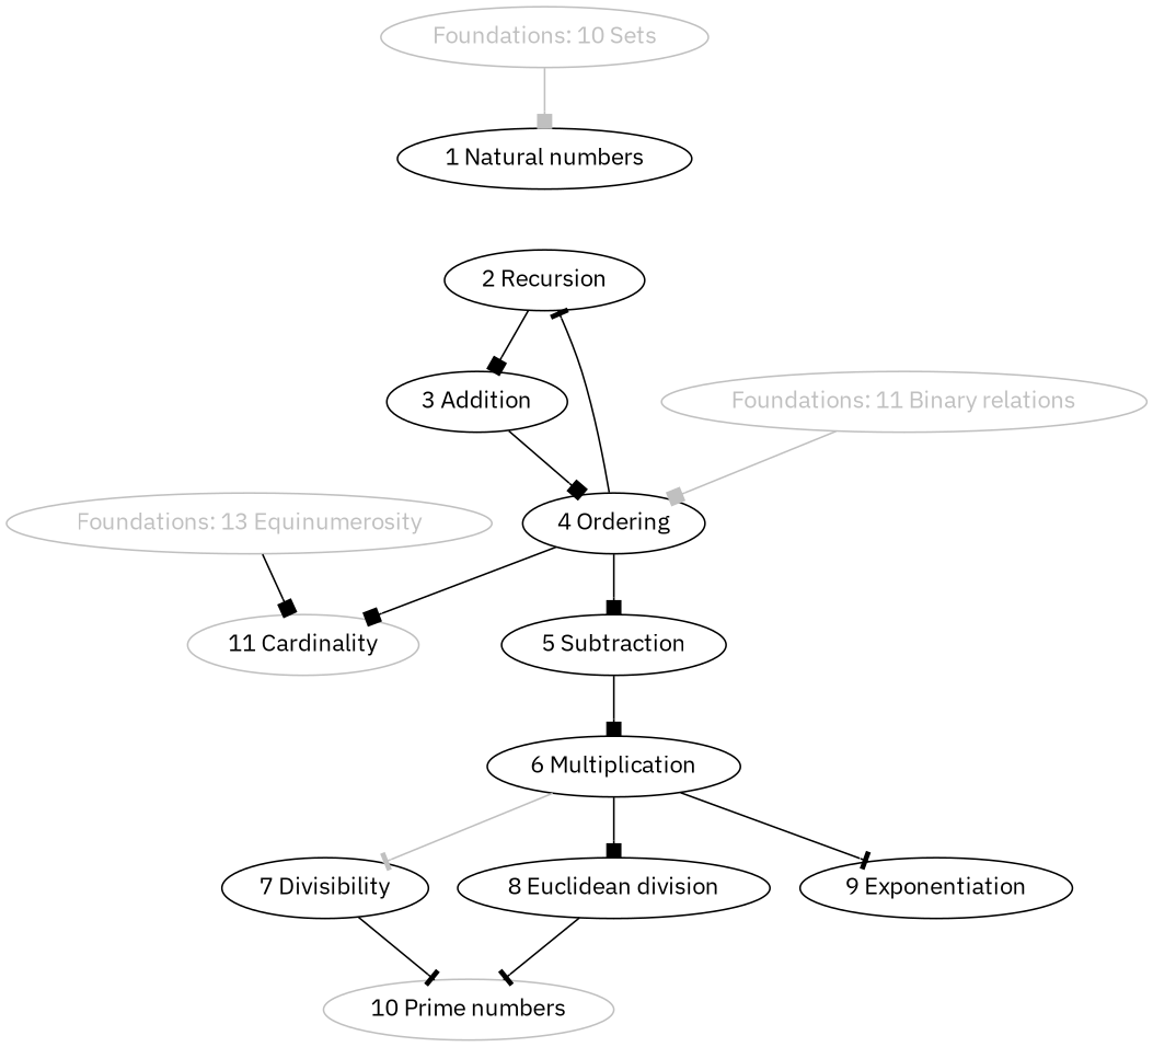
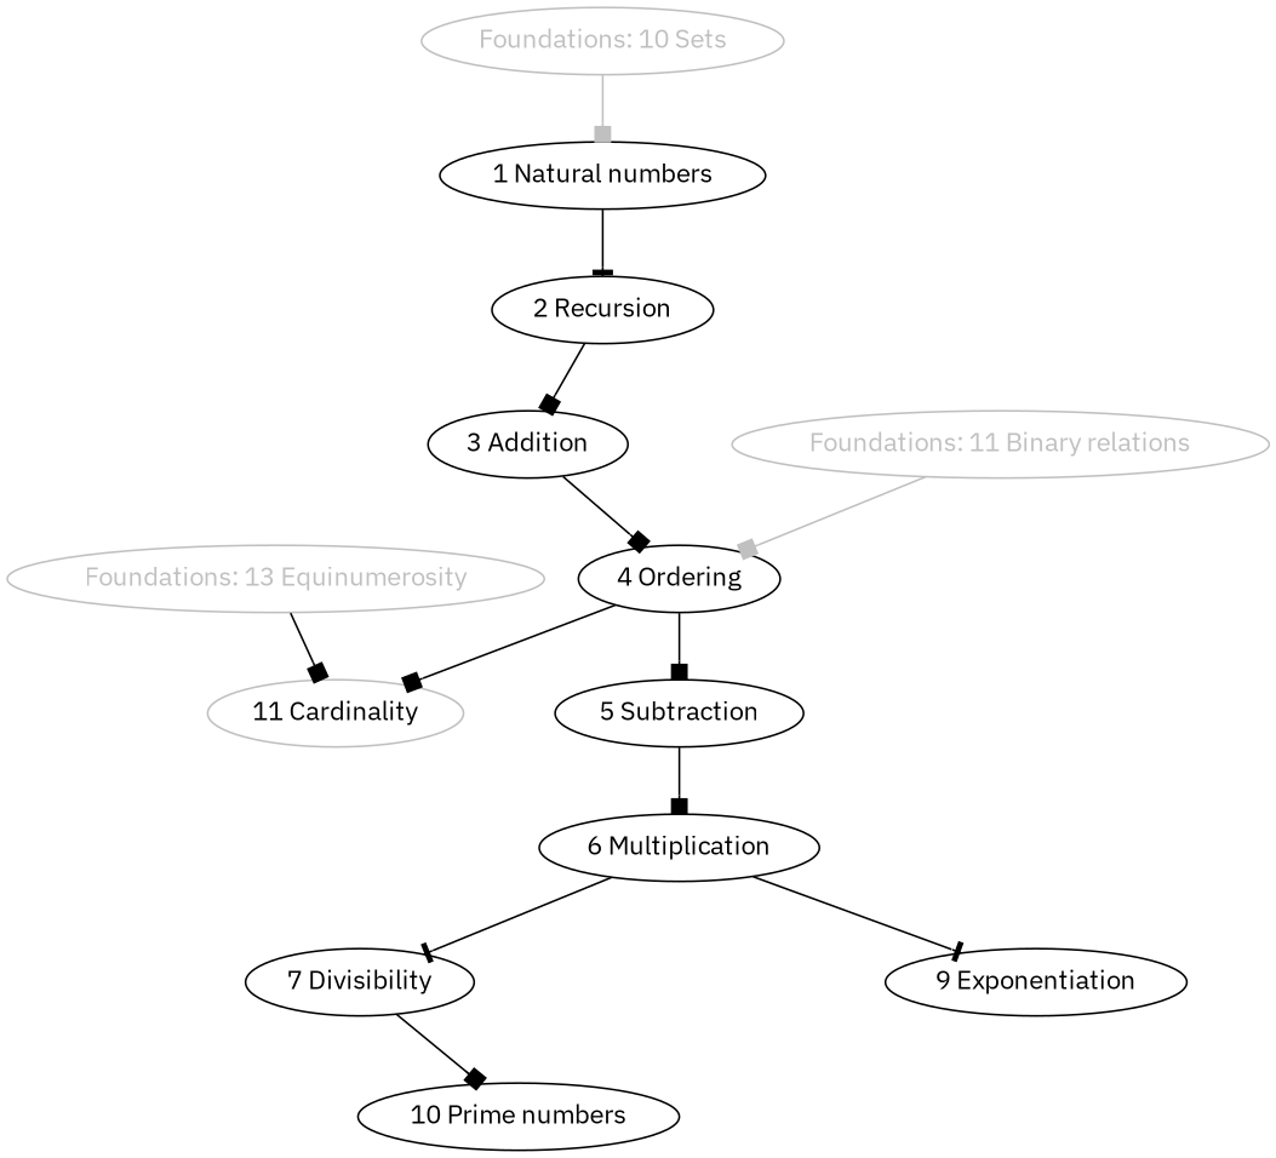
  digraph {
    fontname="IBM Plex Sans"
    node [fontname="IBM Plex Sans"]
    edge [arrowhead=box fontname="IBM Plex Sans"]
    n1 [color=gray fontcolor=gray label="Foundations: 10 Sets"]
    n2 [label="1 Natural numbers"]
    n3 [label="2 Recursion"]
    n4 [color=gray fontcolor=gray label="Foundations: 11 Binary relations"]
    n5 [label="4 Ordering"]
    n6 [color=gray label="11 Cardinality"]
    n7 [label="5 Subtraction"]
    n8 [color=gray fontcolor=gray label="Foundations: 13 Equinumerosity"]
    n9 [label="3 Addition"]
    n10 [label="6 Multiplication"]
    n11 [label="7 Divisibility"]
-   n12 [label="8 Euclidean division"]
    n13 [label="9 Exponentiation"]
-   n14 [label="10 Prime numbers" color=gray]
+   n14 [label="10 Prime numbers"]
    n1 -> n2 [color=gray]
-   n5 -> n3 [arrowhead=tee]
+   n2 -> n3 [arrowhead=tee]
    n3 -> n9
    n4 -> n5 [color=gray]
    n5 -> n6
    n5 -> n7
    n7 -> n10
    n8 -> n6
    n9 -> n5
-   n10 -> n11 [arrowhead=tee color=gray]
-   n10 -> n12
+   n10 -> n11 [arrowhead=tee]
    n10 -> n13 [arrowhead=tee]
-   n11 -> n14 [arrowhead=tee]
-   n12 -> n14 [arrowhead=tee]
+   n11 -> n14
  }
